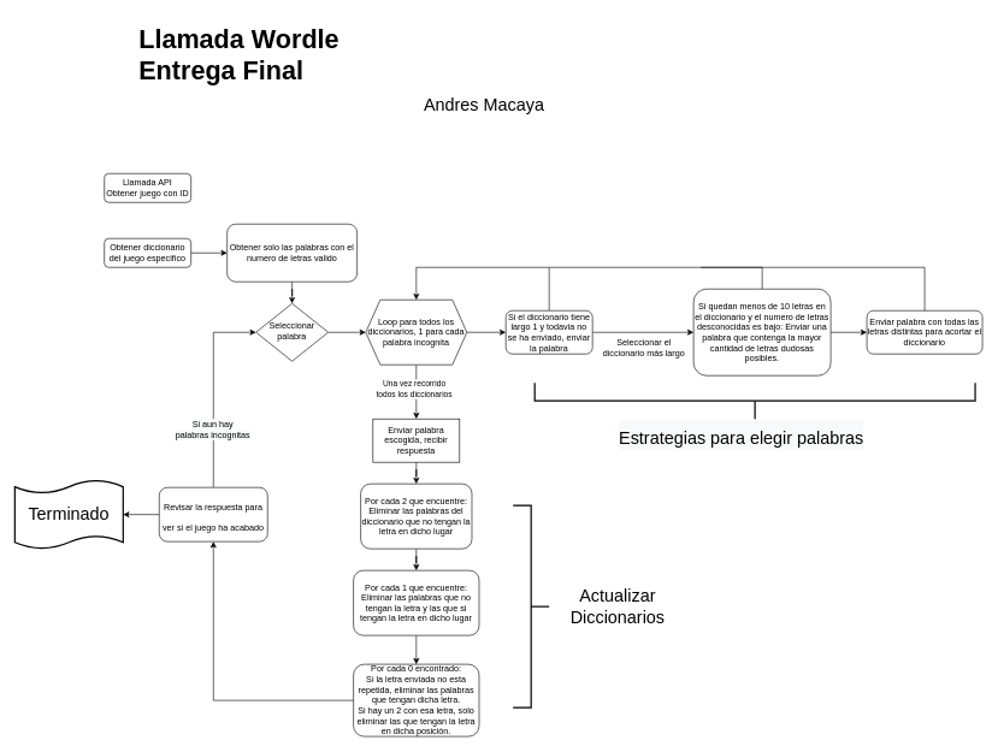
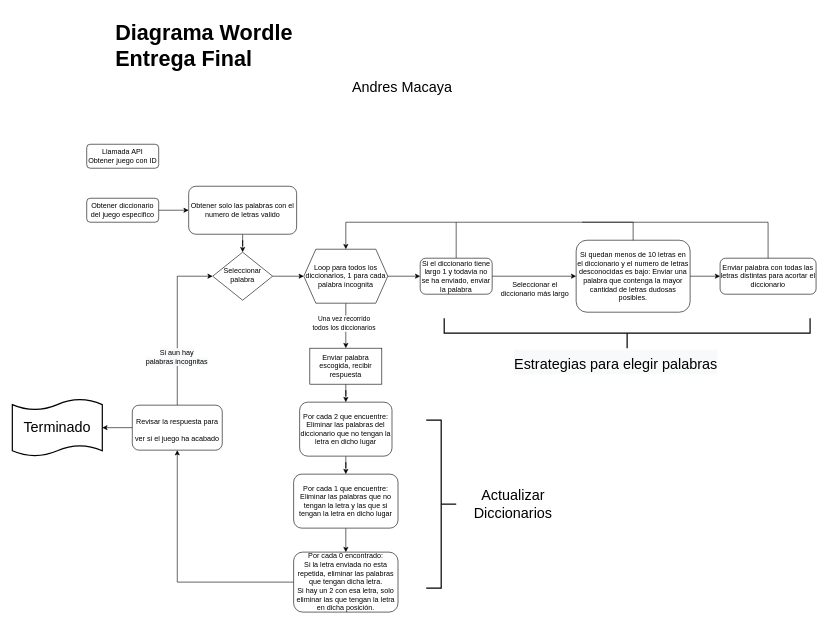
  <mxCell id="0" />
  <mxCell id="1" parent="0" />
  <mxCell id="2" value="" style="edgeStyle=orthogonalEdgeStyle;rounded=0;orthogonalLoop=1;jettySize=auto;html=1;" edge="1" parent="1" source="3" target="5"><mxGeometry relative="1" as="geometry" /></mxCell>
  <mxCell id="3" value="Obtener solo las palabras con el numero de letras valido" style="rounded=1;whiteSpace=wrap;html=1;fontSize=12;glass=0;strokeWidth=1;shadow=0;" parent="1" vertex="1"><mxGeometry x="314" y="310" width="180" height="80" as="geometry" /></mxCell>
  <mxCell id="4" value="" style="edgeStyle=orthogonalEdgeStyle;rounded=0;orthogonalLoop=1;jettySize=auto;html=1;" edge="1" parent="1" source="5" target="18"><mxGeometry relative="1" as="geometry" /></mxCell>
  <mxCell id="5" value="Seleccionar&lt;br&gt;palabra" style="rhombus;whiteSpace=wrap;html=1;shadow=0;fontFamily=Helvetica;fontSize=12;align=center;strokeWidth=1;spacing=6;spacingTop=-4;" parent="1" vertex="1"><mxGeometry x="354" y="420" width="100" height="80" as="geometry" /></mxCell>
  <mxCell id="6" value="" style="edgeStyle=orthogonalEdgeStyle;rounded=0;orthogonalLoop=1;jettySize=auto;html=1;" parent="1" source="7" target="3" edge="1"><mxGeometry relative="1" as="geometry" /></mxCell>
  <mxCell id="7" value="Obtener diccionario del juego especifico" style="rounded=1;whiteSpace=wrap;html=1;fontSize=12;glass=0;strokeWidth=1;shadow=0;" parent="1" vertex="1"><mxGeometry x="144" y="330" width="120" height="40" as="geometry" /></mxCell>
  <mxCell id="8" value="Llamada API&lt;br&gt;Obtener juego con ID" style="rounded=1;whiteSpace=wrap;html=1;fontSize=12;glass=0;strokeWidth=1;shadow=0;" parent="1" vertex="1"><mxGeometry x="144" y="240" width="120" height="40" as="geometry" /></mxCell>
- <mxCell id="9" value="&lt;font style=&quot;font-size: 36px;&quot;&gt;&lt;b style=&quot;&quot;&gt;Llamada Wordle Entrega Final&lt;/b&gt;&lt;/font&gt;" style="text;html=1;strokeColor=none;fillColor=none;align=left;verticalAlign=middle;whiteSpace=wrap;rounded=0;shadow=1;" parent="1" vertex="1"><mxGeometry x="190" y="20" width="316" height="110" as="geometry" /></mxCell>
+ <mxCell id="9" value="&lt;font style=&quot;font-size: 36px;&quot;&gt;&lt;b style=&quot;&quot;&gt;Diagrama Wordle Entrega Final&lt;/b&gt;&lt;/font&gt;" style="text;html=1;strokeColor=none;fillColor=none;align=left;verticalAlign=middle;whiteSpace=wrap;rounded=0;shadow=1;" parent="1" vertex="1"><mxGeometry x="190" y="20" width="316" height="110" as="geometry" /></mxCell>
  <mxCell id="10" value="&lt;font style=&quot;font-size: 24px;&quot;&gt;Andres Macaya&lt;/font&gt;" style="text;html=1;strokeColor=none;fillColor=none;align=center;verticalAlign=middle;whiteSpace=wrap;rounded=0;shadow=1;fontSize=36;" parent="1" vertex="1"><mxGeometry x="570" y="120" width="200" height="40" as="geometry" /></mxCell>
  <mxCell id="11" style="edgeStyle=orthogonalEdgeStyle;rounded=0;orthogonalLoop=1;jettySize=auto;html=1;entryX=0.5;entryY=0;entryDx=0;entryDy=0;" edge="1" parent="1" source="14" target="18"><mxGeometry relative="1" as="geometry"><mxPoint x="550" y="370" as="targetPoint" /><Array as="points"><mxPoint x="760" y="370" /><mxPoint x="576" y="370" /></Array></mxGeometry></mxCell>
  <mxCell id="12" style="edgeStyle=orthogonalEdgeStyle;rounded=0;orthogonalLoop=1;jettySize=auto;html=1;entryX=0;entryY=0.5;entryDx=0;entryDy=0;" edge="1" parent="1" source="14" target="20"><mxGeometry relative="1" as="geometry"><mxPoint x="880" y="460" as="targetPoint" /></mxGeometry></mxCell>
  <mxCell id="13" value="Seleccionar el &lt;br&gt;diccionario más largo" style="edgeLabel;html=1;align=center;verticalAlign=middle;resizable=0;points=[];fontSize=12;" vertex="1" connectable="0" parent="12"><mxGeometry x="-0.3" y="1" relative="1" as="geometry"><mxPoint x="21" y="21" as="offset" /></mxGeometry></mxCell>
  <mxCell id="14" value="Si el diccionario tiene largo 1 y todavia no se ha enviado, enviar la palabra" style="rounded=1;whiteSpace=wrap;html=1;" vertex="1" parent="1"><mxGeometry x="700" y="430" width="120" height="60" as="geometry" /></mxCell>
  <mxCell id="15" style="edgeStyle=orthogonalEdgeStyle;rounded=0;orthogonalLoop=1;jettySize=auto;html=1;exitX=0.5;exitY=1;exitDx=0;exitDy=0;entryX=0.5;entryY=0;entryDx=0;entryDy=0;" edge="1" parent="1" source="18" target="25"><mxGeometry relative="1" as="geometry"><mxPoint x="576" y="580" as="targetPoint" /><mxPoint x="570" y="520" as="sourcePoint" /><Array as="points" /></mxGeometry></mxCell>
  <mxCell id="16" value="Una vez recorrido &lt;br&gt;todos los diccionarios" style="edgeLabel;html=1;align=center;verticalAlign=middle;resizable=0;points=[];" vertex="1" connectable="0" parent="15"><mxGeometry x="-0.289" y="-1" relative="1" as="geometry"><mxPoint x="-3" y="6" as="offset" /></mxGeometry></mxCell>
  <mxCell id="17" value="" style="edgeStyle=orthogonalEdgeStyle;rounded=0;orthogonalLoop=1;jettySize=auto;html=1;" edge="1" parent="1" source="18" target="14"><mxGeometry relative="1" as="geometry" /></mxCell>
  <mxCell id="18" value="Loop para todos los diccionarios, 1 para cada palabra incognita" style="shape=hexagon;perimeter=hexagonPerimeter2;whiteSpace=wrap;html=1;fixedSize=1;" vertex="1" parent="1"><mxGeometry x="506" y="415" width="140" height="90" as="geometry" /></mxCell>
  <mxCell id="19" value="" style="edgeStyle=orthogonalEdgeStyle;rounded=0;orthogonalLoop=1;jettySize=auto;html=1;" edge="1" parent="1" source="20" target="22"><mxGeometry relative="1" as="geometry" /></mxCell>
  <mxCell id="20" value="Si quedan menos de 10 letras en el diccionario y el numero de letras desconocidas es bajo: Enviar una palabra que contenga la mayor cantidad de letras dudosas posibles." style="rounded=1;whiteSpace=wrap;html=1;" vertex="1" parent="1"><mxGeometry x="960" y="400" width="190" height="120" as="geometry" /></mxCell>
  <mxCell id="21" value="" style="endArrow=none;html=1;rounded=0;entryX=0.5;entryY=0;entryDx=0;entryDy=0;" edge="1" parent="1" target="20"><mxGeometry width="50" height="50" relative="1" as="geometry"><mxPoint x="760" y="370" as="sourcePoint" /><mxPoint x="950" y="490" as="targetPoint" /><Array as="points"><mxPoint x="1055" y="370" /></Array></mxGeometry></mxCell>
  <mxCell id="22" value="Enviar palabra con todas las letras distintas para acortar el diccionario" style="rounded=1;whiteSpace=wrap;html=1;" vertex="1" parent="1"><mxGeometry x="1200" y="430" width="160" height="60" as="geometry" /></mxCell>
  <mxCell id="23" value="" style="endArrow=none;html=1;rounded=0;entryX=0.5;entryY=0;entryDx=0;entryDy=0;" edge="1" parent="1" target="22"><mxGeometry width="50" height="50" relative="1" as="geometry"><mxPoint x="970" y="370" as="sourcePoint" /><mxPoint x="1150" y="360" as="targetPoint" /><Array as="points"><mxPoint x="1280" y="370" /></Array></mxGeometry></mxCell>
  <mxCell id="24" value="" style="edgeStyle=orthogonalEdgeStyle;rounded=0;orthogonalLoop=1;jettySize=auto;html=1;" edge="1" parent="1" source="25" target="27"><mxGeometry relative="1" as="geometry" /></mxCell>
  <mxCell id="25" value="Enviar palabra escogida, recibir respuesta" style="whiteSpace=wrap;html=1;rounded=0;" vertex="1" parent="1"><mxGeometry x="516" y="580" width="120" height="60" as="geometry" /></mxCell>
  <mxCell id="26" value="" style="edgeStyle=orthogonalEdgeStyle;rounded=0;orthogonalLoop=1;jettySize=auto;html=1;" edge="1" parent="1" source="27" target="29"><mxGeometry relative="1" as="geometry" /></mxCell>
  <mxCell id="27" value="Por cada 2 que encuentre: Eliminar las palabras del diccionario que no tengan la letra en dicho lugar" style="rounded=1;whiteSpace=wrap;html=1;" vertex="1" parent="1"><mxGeometry x="499" y="670" width="154" height="90" as="geometry" /></mxCell>
  <mxCell id="28" value="" style="edgeStyle=orthogonalEdgeStyle;rounded=0;orthogonalLoop=1;jettySize=auto;html=1;" edge="1" parent="1" source="29" target="31"><mxGeometry relative="1" as="geometry" /></mxCell>
  <mxCell id="29" value="Por cada 1 que encuentre:&lt;br&gt;Eliminar las palabras que no tengan la letra y las que si tengan la letra en dicho lugar" style="rounded=1;whiteSpace=wrap;html=1;" vertex="1" parent="1"><mxGeometry x="489" y="790" width="174" height="90" as="geometry" /></mxCell>
  <mxCell id="30" style="edgeStyle=orthogonalEdgeStyle;rounded=0;orthogonalLoop=1;jettySize=auto;html=1;fontSize=12;entryX=0.5;entryY=1;entryDx=0;entryDy=0;" edge="1" parent="1" source="31" target="39"><mxGeometry relative="1" as="geometry"><mxPoint x="330" y="970" as="targetPoint" /></mxGeometry></mxCell>
  <mxCell id="31" value="Por cada 0 encontrado:&lt;br&gt;Si la letra enviada no esta repetida, eliminar las palabras que tengan dicha letra.&lt;br&gt;Si hay un 2 con esa letra, solo eliminar las que tengan la letra en dicha posición." style="rounded=1;whiteSpace=wrap;html=1;" vertex="1" parent="1"><mxGeometry x="489" y="920" width="174" height="100" as="geometry" /></mxCell>
  <mxCell id="32" value="" style="strokeWidth=2;html=1;shape=mxgraph.flowchart.annotation_2;align=left;labelPosition=right;pointerEvents=1;direction=west;" vertex="1" parent="1"><mxGeometry x="710" y="700" width="50" height="280" as="geometry" /></mxCell>
  <mxCell id="33" value="&lt;font style=&quot;font-size: 24px;&quot;&gt;Actualizar Diccionarios&lt;/font&gt;" style="text;html=1;strokeColor=none;fillColor=none;align=center;verticalAlign=middle;whiteSpace=wrap;rounded=0;" vertex="1" parent="1"><mxGeometry x="790" y="810" width="130" height="60" as="geometry" /></mxCell>
  <mxCell id="34" value="&lt;span style=&quot;color: rgb(0, 0, 0); font-family: Helvetica; font-style: normal; font-variant-ligatures: normal; font-variant-caps: normal; font-weight: 400; letter-spacing: normal; orphans: 2; text-align: center; text-indent: 0px; text-transform: none; widows: 2; word-spacing: 0px; -webkit-text-stroke-width: 0px; background-color: rgb(248, 249, 250); text-decoration-thickness: initial; text-decoration-style: initial; text-decoration-color: initial; float: none; display: inline !important;&quot;&gt;&lt;font style=&quot;font-size: 24px;&quot;&gt;Estrategias para elegir palabras&lt;/font&gt;&lt;/span&gt;" style="text;whiteSpace=wrap;html=1;fontSize=36;" vertex="1" parent="1"><mxGeometry x="855" y="575" width="400" height="70" as="geometry" /></mxCell>
  <mxCell id="35" value="Terminado" style="shape=tape;whiteSpace=wrap;html=1;strokeWidth=2;size=0.19;fontSize=24;" vertex="1" parent="1"><mxGeometry x="20" y="665" width="150" height="95" as="geometry" /></mxCell>
  <mxCell id="36" style="edgeStyle=orthogonalEdgeStyle;rounded=0;orthogonalLoop=1;jettySize=auto;html=1;fontSize=12;entryX=0;entryY=0.5;entryDx=0;entryDy=0;" edge="1" parent="1" source="39" target="5"><mxGeometry relative="1" as="geometry"><mxPoint x="325" y="460" as="targetPoint" /></mxGeometry></mxCell>
  <mxCell id="37" value="&lt;span style=&quot;background-color: rgb(248, 249, 250);&quot;&gt;Si aun hay &lt;br&gt;palabras incognitas&lt;/span&gt;" style="edgeLabel;html=1;align=center;verticalAlign=middle;resizable=0;points=[];fontSize=12;" vertex="1" connectable="0" parent="36"><mxGeometry x="-0.409" y="2" relative="1" as="geometry"><mxPoint as="offset" /></mxGeometry></mxCell>
  <mxCell id="38" style="edgeStyle=orthogonalEdgeStyle;rounded=0;orthogonalLoop=1;jettySize=auto;html=1;entryX=1;entryY=0.5;entryDx=0;entryDy=0;entryPerimeter=0;fontSize=12;" edge="1" parent="1" source="39" target="35"><mxGeometry relative="1" as="geometry" /></mxCell>
  <mxCell id="39" value="&lt;font style=&quot;font-size: 12px;&quot;&gt;Revisar la respuesta para ver si el juego ha acabado&lt;/font&gt;" style="rounded=1;whiteSpace=wrap;html=1;fontSize=24;" vertex="1" parent="1"><mxGeometry x="220" y="675" width="150" height="75" as="geometry" /></mxCell>
  <mxCell id="40" value="" style="strokeWidth=2;html=1;shape=mxgraph.flowchart.annotation_2;align=left;labelPosition=right;pointerEvents=1;direction=north;" vertex="1" parent="1"><mxGeometry x="740" y="530" width="610" height="50" as="geometry" /></mxCell>
